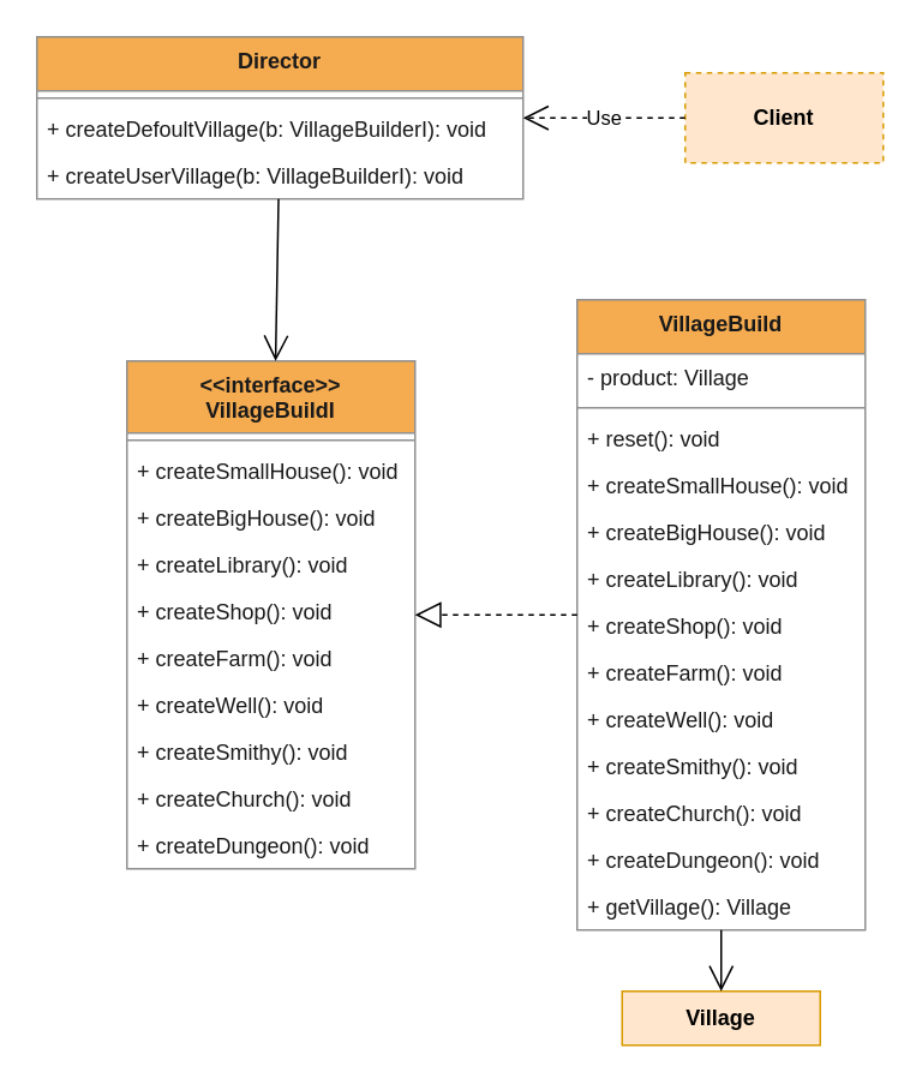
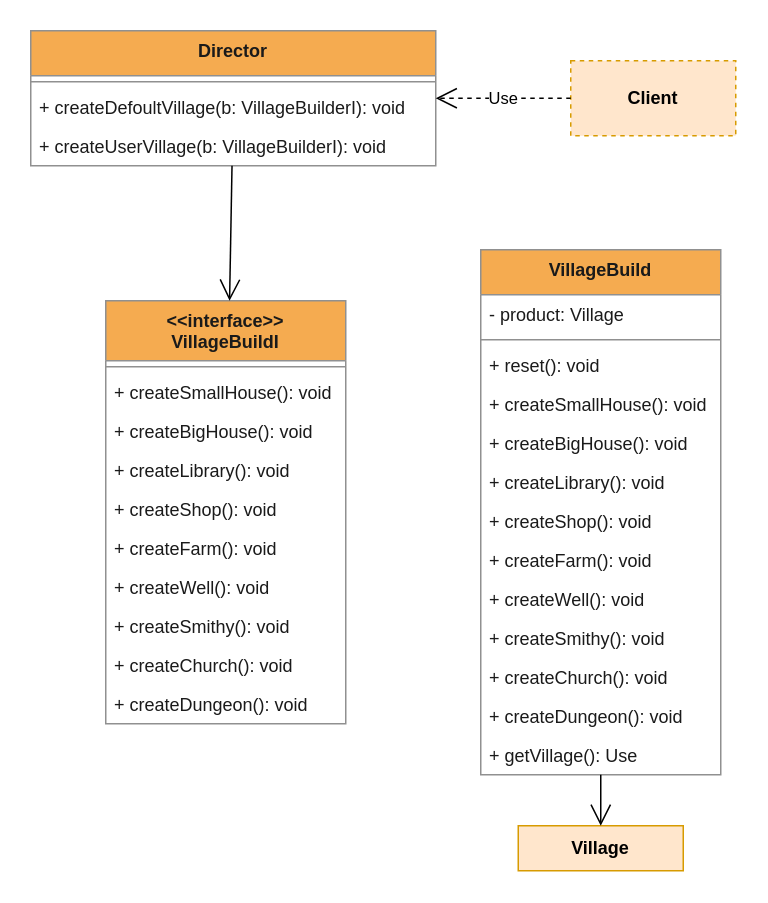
  <mxCell id="0" />
  <mxCell id="1" parent="0" />
  <mxCell id="2" value="&amp;lt;&amp;lt;interface&amp;gt;&amp;gt;&lt;br&gt;VillageBuildI" style="swimlane;fontStyle=1;align=center;verticalAlign=top;childLayout=stackLayout;horizontal=1;startSize=40;horizontalStack=0;resizeParent=1;resizeParentMax=0;resizeLast=0;collapsible=1;marginBottom=0;whiteSpace=wrap;html=1;labelBackgroundColor=none;fillColor=#F5AB50;strokeColor=#909090;fontColor=#1A1A1A;" parent="1" vertex="1"><mxGeometry x="70" y="200" width="160" height="282" as="geometry" /></mxCell>
  <mxCell id="3" value="" style="line;strokeWidth=1;fillColor=none;align=left;verticalAlign=middle;spacingTop=-1;spacingLeft=3;spacingRight=3;rotatable=0;labelPosition=right;points=[];portConstraint=eastwest;strokeColor=#909090;labelBackgroundColor=none;fontColor=#1A1A1A;" parent="2" vertex="1"><mxGeometry y="40" width="160" height="8" as="geometry" /></mxCell>
  <mxCell id="4" value="+ createSmallHouse(): void" style="text;strokeColor=none;fillColor=none;align=left;verticalAlign=top;spacingLeft=4;spacingRight=4;overflow=hidden;rotatable=0;points=[[0,0.5],[1,0.5]];portConstraint=eastwest;whiteSpace=wrap;html=1;labelBackgroundColor=none;fontColor=#1A1A1A;" parent="2" vertex="1"><mxGeometry y="48" width="160" height="26" as="geometry" /></mxCell>
  <mxCell id="5" value="+ createBigHouse(): void" style="text;strokeColor=none;fillColor=none;align=left;verticalAlign=top;spacingLeft=4;spacingRight=4;overflow=hidden;rotatable=0;points=[[0,0.5],[1,0.5]];portConstraint=eastwest;whiteSpace=wrap;html=1;labelBackgroundColor=none;fontColor=#1A1A1A;" parent="2" vertex="1"><mxGeometry y="74" width="160" height="26" as="geometry" /></mxCell>
  <mxCell id="6" value="+ createLibrary(): void" style="text;strokeColor=none;fillColor=none;align=left;verticalAlign=top;spacingLeft=4;spacingRight=4;overflow=hidden;rotatable=0;points=[[0,0.5],[1,0.5]];portConstraint=eastwest;whiteSpace=wrap;html=1;labelBackgroundColor=none;fontColor=#1A1A1A;" parent="2" vertex="1"><mxGeometry y="100" width="160" height="26" as="geometry" /></mxCell>
  <mxCell id="7" value="+ createShop(): void" style="text;strokeColor=none;fillColor=none;align=left;verticalAlign=top;spacingLeft=4;spacingRight=4;overflow=hidden;rotatable=0;points=[[0,0.5],[1,0.5]];portConstraint=eastwest;whiteSpace=wrap;html=1;labelBackgroundColor=none;fontColor=#1A1A1A;" parent="2" vertex="1"><mxGeometry y="126" width="160" height="26" as="geometry" /></mxCell>
  <mxCell id="8" value="+ createFarm(): void" style="text;strokeColor=none;fillColor=none;align=left;verticalAlign=top;spacingLeft=4;spacingRight=4;overflow=hidden;rotatable=0;points=[[0,0.5],[1,0.5]];portConstraint=eastwest;whiteSpace=wrap;html=1;labelBackgroundColor=none;fontColor=#1A1A1A;" parent="2" vertex="1"><mxGeometry y="152" width="160" height="26" as="geometry" /></mxCell>
  <mxCell id="9" value="+ createWell(): void" style="text;strokeColor=none;fillColor=none;align=left;verticalAlign=top;spacingLeft=4;spacingRight=4;overflow=hidden;rotatable=0;points=[[0,0.5],[1,0.5]];portConstraint=eastwest;whiteSpace=wrap;html=1;labelBackgroundColor=none;fontColor=#1A1A1A;" parent="2" vertex="1"><mxGeometry y="178" width="160" height="26" as="geometry" /></mxCell>
  <mxCell id="10" value="+ createSmithy(): void" style="text;strokeColor=none;fillColor=none;align=left;verticalAlign=top;spacingLeft=4;spacingRight=4;overflow=hidden;rotatable=0;points=[[0,0.5],[1,0.5]];portConstraint=eastwest;whiteSpace=wrap;html=1;labelBackgroundColor=none;fontColor=#1A1A1A;" parent="2" vertex="1"><mxGeometry y="204" width="160" height="26" as="geometry" /></mxCell>
  <mxCell id="11" value="+ createChurch(): void" style="text;strokeColor=none;fillColor=none;align=left;verticalAlign=top;spacingLeft=4;spacingRight=4;overflow=hidden;rotatable=0;points=[[0,0.5],[1,0.5]];portConstraint=eastwest;whiteSpace=wrap;html=1;labelBackgroundColor=none;fontColor=#1A1A1A;" parent="2" vertex="1"><mxGeometry y="230" width="160" height="26" as="geometry" /></mxCell>
  <mxCell id="12" value="+ createDungeon(): void" style="text;strokeColor=none;fillColor=none;align=left;verticalAlign=top;spacingLeft=4;spacingRight=4;overflow=hidden;rotatable=0;points=[[0,0.5],[1,0.5]];portConstraint=eastwest;whiteSpace=wrap;html=1;labelBackgroundColor=none;fontColor=#1A1A1A;" parent="2" vertex="1"><mxGeometry y="256" width="160" height="26" as="geometry" /></mxCell>
  <mxCell id="13" value="VillageBuild" style="swimlane;fontStyle=1;align=center;verticalAlign=top;childLayout=stackLayout;horizontal=1;startSize=30;horizontalStack=0;resizeParent=1;resizeParentMax=0;resizeLast=0;collapsible=1;marginBottom=0;whiteSpace=wrap;html=1;labelBackgroundColor=none;fillColor=#F5AB50;strokeColor=#909090;fontColor=#1A1A1A;" parent="1" vertex="1"><mxGeometry x="320" y="166" width="160" height="350" as="geometry" /></mxCell>
  <mxCell id="14" value="- product: Village" style="text;strokeColor=none;fillColor=none;align=left;verticalAlign=top;spacingLeft=4;spacingRight=4;overflow=hidden;rotatable=0;points=[[0,0.5],[1,0.5]];portConstraint=eastwest;whiteSpace=wrap;html=1;labelBackgroundColor=none;fontColor=#1A1A1A;" parent="13" vertex="1"><mxGeometry y="30" width="160" height="26" as="geometry" /></mxCell>
  <mxCell id="15" value="" style="line;strokeWidth=1;fillColor=none;align=left;verticalAlign=middle;spacingTop=-1;spacingLeft=3;spacingRight=3;rotatable=0;labelPosition=right;points=[];portConstraint=eastwest;strokeColor=#909090;labelBackgroundColor=none;fontColor=#1A1A1A;" parent="13" vertex="1"><mxGeometry y="56" width="160" height="8" as="geometry" /></mxCell>
  <mxCell id="16" value="+ reset(): void" style="text;strokeColor=none;fillColor=none;align=left;verticalAlign=top;spacingLeft=4;spacingRight=4;overflow=hidden;rotatable=0;points=[[0,0.5],[1,0.5]];portConstraint=eastwest;whiteSpace=wrap;html=1;labelBackgroundColor=none;fontColor=#1A1A1A;" parent="13" vertex="1"><mxGeometry y="64" width="160" height="26" as="geometry" /></mxCell>
  <mxCell id="17" value="+ createSmallHouse(): void" style="text;strokeColor=none;fillColor=none;align=left;verticalAlign=top;spacingLeft=4;spacingRight=4;overflow=hidden;rotatable=0;points=[[0,0.5],[1,0.5]];portConstraint=eastwest;whiteSpace=wrap;html=1;labelBackgroundColor=none;fontColor=#1A1A1A;" parent="13" vertex="1"><mxGeometry y="90" width="160" height="26" as="geometry" /></mxCell>
  <mxCell id="18" value="+ createBigHouse(): void" style="text;strokeColor=none;fillColor=none;align=left;verticalAlign=top;spacingLeft=4;spacingRight=4;overflow=hidden;rotatable=0;points=[[0,0.5],[1,0.5]];portConstraint=eastwest;whiteSpace=wrap;html=1;labelBackgroundColor=none;fontColor=#1A1A1A;" parent="13" vertex="1"><mxGeometry y="116" width="160" height="26" as="geometry" /></mxCell>
  <mxCell id="19" value="+ createLibrary(): void" style="text;strokeColor=none;fillColor=none;align=left;verticalAlign=top;spacingLeft=4;spacingRight=4;overflow=hidden;rotatable=0;points=[[0,0.5],[1,0.5]];portConstraint=eastwest;whiteSpace=wrap;html=1;labelBackgroundColor=none;fontColor=#1A1A1A;" parent="13" vertex="1"><mxGeometry y="142" width="160" height="26" as="geometry" /></mxCell>
  <mxCell id="20" value="+ createShop(): void" style="text;strokeColor=none;fillColor=none;align=left;verticalAlign=top;spacingLeft=4;spacingRight=4;overflow=hidden;rotatable=0;points=[[0,0.5],[1,0.5]];portConstraint=eastwest;whiteSpace=wrap;html=1;labelBackgroundColor=none;fontColor=#1A1A1A;" parent="13" vertex="1"><mxGeometry y="168" width="160" height="26" as="geometry" /></mxCell>
  <mxCell id="21" value="+ createFarm(): void" style="text;strokeColor=none;fillColor=none;align=left;verticalAlign=top;spacingLeft=4;spacingRight=4;overflow=hidden;rotatable=0;points=[[0,0.5],[1,0.5]];portConstraint=eastwest;whiteSpace=wrap;html=1;labelBackgroundColor=none;fontColor=#1A1A1A;" parent="13" vertex="1"><mxGeometry y="194" width="160" height="26" as="geometry" /></mxCell>
  <mxCell id="22" value="+ createWell(): void" style="text;strokeColor=none;fillColor=none;align=left;verticalAlign=top;spacingLeft=4;spacingRight=4;overflow=hidden;rotatable=0;points=[[0,0.5],[1,0.5]];portConstraint=eastwest;whiteSpace=wrap;html=1;labelBackgroundColor=none;fontColor=#1A1A1A;" parent="13" vertex="1"><mxGeometry y="220" width="160" height="26" as="geometry" /></mxCell>
  <mxCell id="23" value="+ createSmithy(): void" style="text;strokeColor=none;fillColor=none;align=left;verticalAlign=top;spacingLeft=4;spacingRight=4;overflow=hidden;rotatable=0;points=[[0,0.5],[1,0.5]];portConstraint=eastwest;whiteSpace=wrap;html=1;labelBackgroundColor=none;fontColor=#1A1A1A;" parent="13" vertex="1"><mxGeometry y="246" width="160" height="26" as="geometry" /></mxCell>
  <mxCell id="24" value="+ createChurch(): void" style="text;strokeColor=none;fillColor=none;align=left;verticalAlign=top;spacingLeft=4;spacingRight=4;overflow=hidden;rotatable=0;points=[[0,0.5],[1,0.5]];portConstraint=eastwest;whiteSpace=wrap;html=1;labelBackgroundColor=none;fontColor=#1A1A1A;" parent="13" vertex="1"><mxGeometry y="272" width="160" height="26" as="geometry" /></mxCell>
  <mxCell id="25" value="+ createDungeon(): void" style="text;strokeColor=none;fillColor=none;align=left;verticalAlign=top;spacingLeft=4;spacingRight=4;overflow=hidden;rotatable=0;points=[[0,0.5],[1,0.5]];portConstraint=eastwest;whiteSpace=wrap;html=1;labelBackgroundColor=none;fontColor=#1A1A1A;" parent="13" vertex="1"><mxGeometry y="298" width="160" height="26" as="geometry" /></mxCell>
- <mxCell id="26" value="+ getVillage(): Village" style="text;strokeColor=none;fillColor=none;align=left;verticalAlign=top;spacingLeft=4;spacingRight=4;overflow=hidden;rotatable=0;points=[[0,0.5],[1,0.5]];portConstraint=eastwest;whiteSpace=wrap;html=1;labelBackgroundColor=none;fontColor=#1A1A1A;" parent="13" vertex="1"><mxGeometry y="324" width="160" height="26" as="geometry" /></mxCell>
- <mxCell id="27" value="" style="endArrow=block;dashed=1;endFill=0;endSize=12;html=1;rounded=0;" parent="1" source="13" target="2" edge="1"><mxGeometry width="160" relative="1" as="geometry"><mxPoint x="-90" y="570" as="sourcePoint" /><mxPoint x="70" y="570" as="targetPoint" /></mxGeometry></mxCell>
+ <mxCell id="26" value="+ getVillage(): Use" style="text;strokeColor=none;fillColor=none;align=left;verticalAlign=top;spacingLeft=4;spacingRight=4;overflow=hidden;rotatable=0;points=[[0,0.5],[1,0.5]];portConstraint=eastwest;whiteSpace=wrap;html=1;labelBackgroundColor=none;fontColor=#1A1A1A;" parent="13" vertex="1"><mxGeometry y="324" width="160" height="26" as="geometry" /></mxCell>
  <mxCell id="28" value="Director" style="swimlane;fontStyle=1;align=center;verticalAlign=top;childLayout=stackLayout;horizontal=1;startSize=30;horizontalStack=0;resizeParent=1;resizeParentMax=0;resizeLast=0;collapsible=1;marginBottom=0;whiteSpace=wrap;html=1;labelBackgroundColor=none;fillColor=#F5AB50;strokeColor=#909090;fontColor=#1A1A1A;" parent="1" vertex="1"><mxGeometry x="20" y="20" width="270" height="90" as="geometry" /></mxCell>
  <mxCell id="29" value="" style="line;strokeWidth=1;fillColor=none;align=left;verticalAlign=middle;spacingTop=-1;spacingLeft=3;spacingRight=3;rotatable=0;labelPosition=right;points=[];portConstraint=eastwest;strokeColor=#909090;labelBackgroundColor=none;fontColor=#1A1A1A;" parent="28" vertex="1"><mxGeometry y="30" width="270" height="8" as="geometry" /></mxCell>
  <mxCell id="30" value="+ createDefoultVillage(b: VillageBuilderI): void" style="text;strokeColor=none;fillColor=none;align=left;verticalAlign=top;spacingLeft=4;spacingRight=4;overflow=hidden;rotatable=0;points=[[0,0.5],[1,0.5]];portConstraint=eastwest;whiteSpace=wrap;html=1;labelBackgroundColor=none;fontColor=#1A1A1A;" parent="28" vertex="1"><mxGeometry y="38" width="270" height="26" as="geometry" /></mxCell>
  <mxCell id="31" value="+ createUserVillage(b: VillageBuilderI): void" style="text;strokeColor=none;fillColor=none;align=left;verticalAlign=top;spacingLeft=4;spacingRight=4;overflow=hidden;rotatable=0;points=[[0,0.5],[1,0.5]];portConstraint=eastwest;whiteSpace=wrap;html=1;labelBackgroundColor=none;fontColor=#1A1A1A;" parent="28" vertex="1"><mxGeometry y="64" width="270" height="26" as="geometry" /></mxCell>
  <mxCell id="32" value="&lt;b&gt;Client&lt;/b&gt;" style="html=1;whiteSpace=wrap;fillColor=#ffe6cc;strokeColor=#d79b00;dashed=1;" parent="1" vertex="1"><mxGeometry x="380" y="40" width="110" height="50" as="geometry" /></mxCell>
  <mxCell id="33" value="&lt;b&gt;Village&lt;/b&gt;" style="html=1;whiteSpace=wrap;fillColor=#ffe6cc;strokeColor=#d79b00;" parent="1" vertex="1"><mxGeometry x="345" y="550" width="110" height="30" as="geometry" /></mxCell>
  <mxCell id="34" value="" style="endArrow=open;endFill=1;endSize=12;html=1;rounded=0;" parent="1" source="13" target="33" edge="1"><mxGeometry width="160" relative="1" as="geometry"><mxPoint x="110" y="620" as="sourcePoint" /><mxPoint x="270" y="620" as="targetPoint" /></mxGeometry></mxCell>
  <mxCell id="35" value="Use" style="endArrow=open;endSize=12;dashed=1;html=1;rounded=0;" parent="1" source="32" target="28" edge="1"><mxGeometry width="160" relative="1" as="geometry"><mxPoint x="270" y="-20" as="sourcePoint" /><mxPoint x="430" y="-20" as="targetPoint" /></mxGeometry></mxCell>
  <mxCell id="36" value="" style="endArrow=open;endFill=1;endSize=12;html=1;rounded=0;" edge="1" parent="1" source="28" target="2"><mxGeometry width="160" relative="1" as="geometry"><mxPoint x="-90" y="300" as="sourcePoint" /><mxPoint x="70" y="300" as="targetPoint" /></mxGeometry></mxCell>
